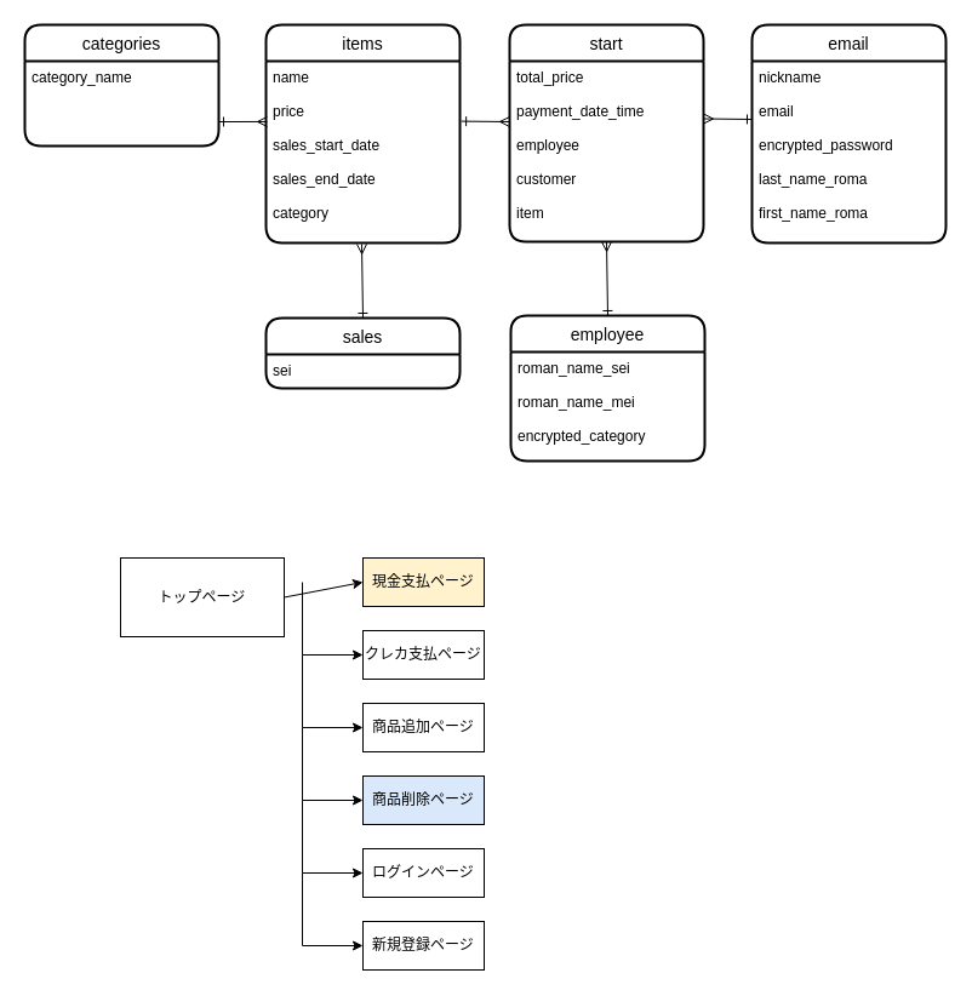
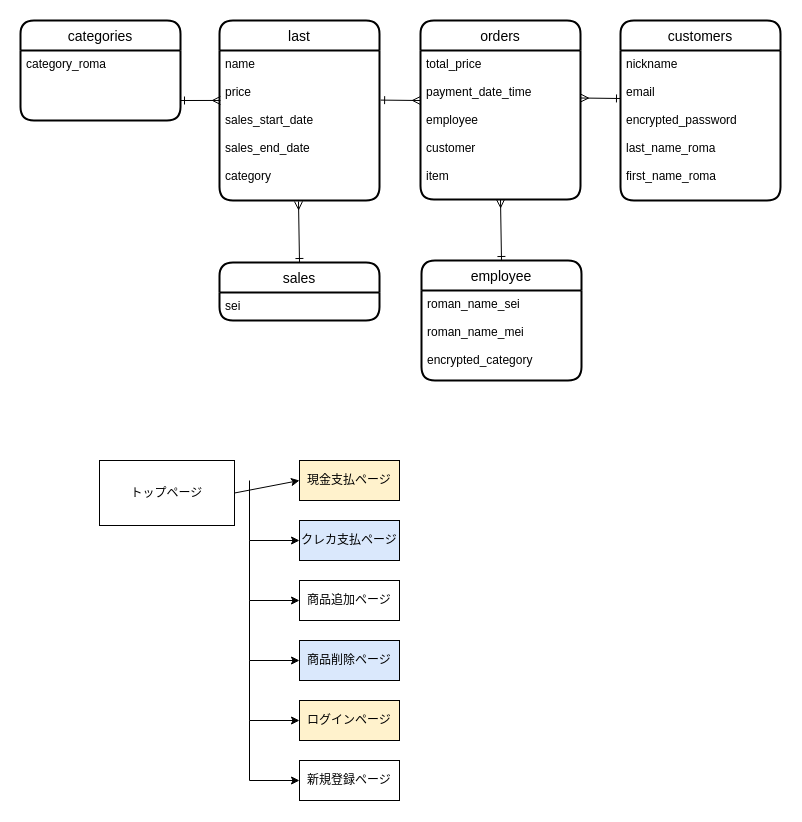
  <mxCell id="0" />
  <mxCell id="1" parent="0" />
  <mxCell id="2" style="edgeStyle=none;html=1;exitX=0.006;exitY=0.333;exitDx=0;exitDy=0;startArrow=ERmany;startFill=0;endArrow=ERone;endFill=0;exitPerimeter=0;" parent="1" source="4" edge="1"><mxGeometry relative="1" as="geometry"><mxPoint x="180" y="100" as="targetPoint" /></mxGeometry></mxCell>
- <mxCell id="3" value="items" style="swimlane;childLayout=stackLayout;horizontal=1;startSize=30;horizontalStack=0;rounded=1;fontSize=14;fontStyle=0;strokeWidth=2;resizeParent=0;resizeLast=1;shadow=0;dashed=0;align=center;" parent="1" vertex="1"><mxGeometry x="219" y="20" width="160" height="180" as="geometry" /></mxCell>
+ <mxCell id="3" value="last" style="swimlane;childLayout=stackLayout;horizontal=1;startSize=30;horizontalStack=0;rounded=1;fontSize=14;fontStyle=0;strokeWidth=2;resizeParent=0;resizeLast=1;shadow=0;dashed=0;align=center;" parent="1" vertex="1"><mxGeometry x="219" y="20" width="160" height="180" as="geometry" /></mxCell>
  <mxCell id="4" value="name&#10;&#10;price&#10;&#10;sales_start_date&#10;&#10;sales_end_date&#10;&#10;category" style="align=left;strokeColor=none;fillColor=none;spacingLeft=4;fontSize=12;verticalAlign=top;resizable=0;rotatable=0;part=1;" parent="3" vertex="1"><mxGeometry y="30" width="160" height="150" as="geometry" /></mxCell>
- <mxCell id="5" value="start" style="swimlane;childLayout=stackLayout;horizontal=1;startSize=30;horizontalStack=0;rounded=1;fontSize=14;fontStyle=0;strokeWidth=2;resizeParent=0;resizeLast=1;shadow=0;dashed=0;align=center;" parent="1" vertex="1"><mxGeometry x="420" y="20" width="160" height="179" as="geometry" /></mxCell>
+ <mxCell id="5" value="orders" style="swimlane;childLayout=stackLayout;horizontal=1;startSize=30;horizontalStack=0;rounded=1;fontSize=14;fontStyle=0;strokeWidth=2;resizeParent=0;resizeLast=1;shadow=0;dashed=0;align=center;" parent="1" vertex="1"><mxGeometry x="420" y="20" width="160" height="179" as="geometry" /></mxCell>
  <mxCell id="6" value="total_price&#10;&#10;payment_date_time&#10;&#10;employee&#10;&#10;customer&#10;&#10;item" style="align=left;strokeColor=none;fillColor=none;spacingLeft=4;fontSize=12;verticalAlign=top;resizable=0;rotatable=0;part=1;" parent="5" vertex="1"><mxGeometry y="30" width="160" height="149" as="geometry" /></mxCell>
  <mxCell id="7" style="edgeStyle=none;html=1;exitX=0.5;exitY=0;exitDx=0;exitDy=0;startArrow=ERone;startFill=0;endArrow=ERmany;endFill=0;entryX=0.5;entryY=1;entryDx=0;entryDy=0;" parent="1" source="8" target="6" edge="1"><mxGeometry relative="1" as="geometry"><mxPoint x="537" y="199" as="targetPoint" /></mxGeometry></mxCell>
  <mxCell id="8" value="employee" style="swimlane;childLayout=stackLayout;horizontal=1;startSize=30;horizontalStack=0;rounded=1;fontSize=14;fontStyle=0;strokeWidth=2;resizeParent=0;resizeLast=1;shadow=0;dashed=0;align=center;" parent="1" vertex="1"><mxGeometry x="421" y="260" width="160" height="120" as="geometry" /></mxCell>
  <mxCell id="9" value="roman_name_sei&#10;&#10;roman_name_mei&#10;&#10;encrypted_category&#10;&#10;" style="align=left;strokeColor=none;fillColor=none;spacingLeft=4;fontSize=12;verticalAlign=top;resizable=0;rotatable=0;part=1;" parent="8" vertex="1"><mxGeometry y="30" width="160" height="90" as="geometry" /></mxCell>
- <mxCell id="10" value="email" style="swimlane;childLayout=stackLayout;horizontal=1;startSize=30;horizontalStack=0;rounded=1;fontSize=14;fontStyle=0;strokeWidth=2;resizeParent=0;resizeLast=1;shadow=0;dashed=0;align=center;" parent="1" vertex="1"><mxGeometry x="620" y="20" width="160" height="180" as="geometry" /></mxCell>
+ <mxCell id="10" value="customers" style="swimlane;childLayout=stackLayout;horizontal=1;startSize=30;horizontalStack=0;rounded=1;fontSize=14;fontStyle=0;strokeWidth=2;resizeParent=0;resizeLast=1;shadow=0;dashed=0;align=center;" parent="1" vertex="1"><mxGeometry x="620" y="20" width="160" height="180" as="geometry" /></mxCell>
  <mxCell id="11" value="nickname&#10;&#10;email&#10;&#10;encrypted_password&#10;&#10;last_name_roma&#10;&#10;first_name_roma" style="align=left;strokeColor=none;fillColor=none;spacingLeft=4;fontSize=12;verticalAlign=top;resizable=0;rotatable=0;part=1;" parent="10" vertex="1"><mxGeometry y="30" width="160" height="150" as="geometry" /></mxCell>
  <mxCell id="12" style="edgeStyle=none;html=1;exitX=1.007;exitY=0.303;exitDx=0;exitDy=0;startArrow=ERone;startFill=0;endArrow=ERmany;endFill=0;exitPerimeter=0;" parent="1" edge="1"><mxGeometry relative="1" as="geometry"><mxPoint x="420" y="100" as="targetPoint" /><mxPoint x="380.12" y="99.6" as="sourcePoint" /></mxGeometry></mxCell>
  <mxCell id="13" style="edgeStyle=none;html=1;entryX=1;entryY=0.5;entryDx=0;entryDy=0;startArrow=ERone;startFill=0;endArrow=ERmany;endFill=0;" parent="1" edge="1"><mxGeometry relative="1" as="geometry"><mxPoint x="620" y="98" as="sourcePoint" /><mxPoint x="580" y="97.5" as="targetPoint" /></mxGeometry></mxCell>
  <mxCell id="14" style="edgeStyle=none;html=1;exitX=1;exitY=0.5;exitDx=0;exitDy=0;startArrow=none;startFill=0;endArrow=classic;endFill=1;" parent="1" source="15" edge="1"><mxGeometry relative="1" as="geometry"><mxPoint x="299" y="480" as="targetPoint" /></mxGeometry></mxCell>
  <mxCell id="15" value="トップページ" style="whiteSpace=wrap;html=1;align=center;" parent="1" vertex="1"><mxGeometry x="99" y="460" width="135" height="65" as="geometry" /></mxCell>
  <mxCell id="16" value="商品追加ページ" style="whiteSpace=wrap;html=1;align=center;" parent="1" vertex="1"><mxGeometry x="299" y="580" width="100" height="40" as="geometry" /></mxCell>
  <mxCell id="17" value="" style="endArrow=none;html=1;rounded=0;startArrow=classic;startFill=1;" parent="1" edge="1"><mxGeometry relative="1" as="geometry"><mxPoint x="299" y="660" as="sourcePoint" /><mxPoint x="249" y="600" as="targetPoint" /><Array as="points"><mxPoint x="249" y="660" /></Array></mxGeometry></mxCell>
  <mxCell id="18" value="商品削除ページ" style="whiteSpace=wrap;html=1;align=center;fillColor=#dae8fc;" parent="1" vertex="1"><mxGeometry x="299" y="640" width="100" height="40" as="geometry" /></mxCell>
  <mxCell id="19" value="現金支払ページ" style="whiteSpace=wrap;html=1;align=center;fillColor=#fff2cc;" parent="1" vertex="1"><mxGeometry x="299" y="460" width="100" height="40" as="geometry" /></mxCell>
  <mxCell id="20" value="" style="endArrow=none;html=1;rounded=0;startArrow=classic;startFill=1;" parent="1" edge="1"><mxGeometry relative="1" as="geometry"><mxPoint x="299" y="600" as="sourcePoint" /><mxPoint x="249" y="540" as="targetPoint" /><Array as="points"><mxPoint x="249" y="600" /></Array></mxGeometry></mxCell>
  <mxCell id="21" value="" style="endArrow=none;html=1;rounded=0;startArrow=classic;startFill=1;" parent="1" edge="1"><mxGeometry relative="1" as="geometry"><mxPoint x="299" y="720" as="sourcePoint" /><mxPoint x="249" y="660" as="targetPoint" /><Array as="points"><mxPoint x="249" y="720" /></Array></mxGeometry></mxCell>
- <mxCell id="22" value="ログインページ" style="whiteSpace=wrap;html=1;align=center;" parent="1" vertex="1"><mxGeometry x="299" y="700" width="100" height="40" as="geometry" /></mxCell>
+ <mxCell id="22" value="ログインページ" style="whiteSpace=wrap;html=1;align=center;fillColor=#fff2cc;" parent="1" vertex="1"><mxGeometry x="299" y="700" width="100" height="40" as="geometry" /></mxCell>
  <mxCell id="23" value="" style="endArrow=none;html=1;rounded=0;startArrow=classic;startFill=1;" parent="1" edge="1"><mxGeometry relative="1" as="geometry"><mxPoint x="299" y="780" as="sourcePoint" /><mxPoint x="249" y="720" as="targetPoint" /><Array as="points"><mxPoint x="249" y="780" /></Array></mxGeometry></mxCell>
  <mxCell id="24" value="新規登録ページ" style="whiteSpace=wrap;html=1;align=center;" parent="1" vertex="1"><mxGeometry x="299" y="760" width="100" height="40" as="geometry" /></mxCell>
  <mxCell id="25" value="categories" style="swimlane;childLayout=stackLayout;horizontal=1;startSize=30;horizontalStack=0;rounded=1;fontSize=14;fontStyle=0;strokeWidth=2;resizeParent=0;resizeLast=1;shadow=0;dashed=0;align=center;" parent="1" vertex="1"><mxGeometry x="20" y="20" width="160" height="100" as="geometry" /></mxCell>
- <mxCell id="26" value="category_name" style="align=left;strokeColor=none;fillColor=none;spacingLeft=4;fontSize=12;verticalAlign=top;resizable=0;rotatable=0;part=1;" parent="25" vertex="1"><mxGeometry y="30" width="160" height="70" as="geometry" /></mxCell>
- <mxCell id="27" value="クレカ支払ページ" style="whiteSpace=wrap;html=1;align=center;" parent="1" vertex="1"><mxGeometry x="299" y="520" width="100" height="40" as="geometry" /></mxCell>
+ <mxCell id="26" value="category_roma" style="align=left;strokeColor=none;fillColor=none;spacingLeft=4;fontSize=12;verticalAlign=top;resizable=0;rotatable=0;part=1;" parent="25" vertex="1"><mxGeometry y="30" width="160" height="70" as="geometry" /></mxCell>
+ <mxCell id="27" value="クレカ支払ページ" style="whiteSpace=wrap;html=1;align=center;fillColor=#dae8fc;" parent="1" vertex="1"><mxGeometry x="299" y="520" width="100" height="40" as="geometry" /></mxCell>
  <mxCell id="28" value="" style="endArrow=none;html=1;rounded=0;startArrow=classic;startFill=1;" parent="1" edge="1"><mxGeometry relative="1" as="geometry"><mxPoint x="299" y="540" as="sourcePoint" /><mxPoint x="249" y="480" as="targetPoint" /><Array as="points"><mxPoint x="249" y="540" /></Array></mxGeometry></mxCell>
  <mxCell id="29" style="edgeStyle=none;html=1;exitX=0.5;exitY=0;exitDx=0;exitDy=0;startArrow=ERone;startFill=0;endArrow=ERmany;endFill=0;entryX=0.5;entryY=1;entryDx=0;entryDy=0;" edge="1" parent="1" source="30"><mxGeometry relative="1" as="geometry"><mxPoint x="298" y="201" as="targetPoint" /></mxGeometry></mxCell>
  <mxCell id="30" value="sales" style="swimlane;childLayout=stackLayout;horizontal=1;startSize=30;horizontalStack=0;rounded=1;fontSize=14;fontStyle=0;strokeWidth=2;resizeParent=0;resizeLast=1;shadow=0;dashed=0;align=center;" vertex="1" parent="1"><mxGeometry x="219" y="262" width="160" height="58" as="geometry" /></mxCell>
  <mxCell id="31" value="sei" style="align=left;strokeColor=none;fillColor=none;spacingLeft=4;fontSize=12;verticalAlign=top;resizable=0;rotatable=0;part=1;" vertex="1" parent="30"><mxGeometry y="30" width="160" height="28" as="geometry" /></mxCell>
